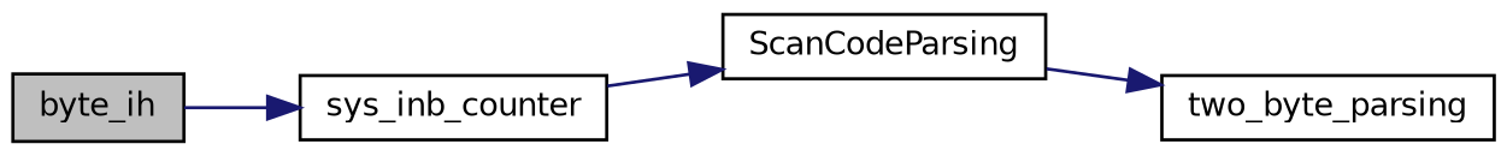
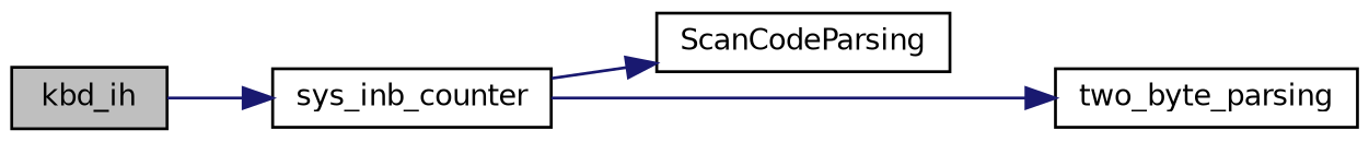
  digraph {
    fontname="DejaVu Sans"
    rankdir=LR
    node [color=black fillcolor=white fontname="DejaVu Sans" fontsize=10 shape=record style=filled]
    edge [color=midnightblue fontname="DejaVu Sans" fontsize=10 labelfontname=Helvetica labelfontsize=10 style=solid]
-   n1 [fillcolor=grey75 fontcolor=black height=0.2 label=byte_ih width=0.4]
+   n1 [fillcolor=grey75 fontcolor=black height=0.2 label=kbd_ih width=0.4]
    n2 [height=0.2 label=sys_inb_counter width=0.4]
    n3 [height=0.2 label=ScanCodeParsing width=0.4]
    n4 [height=0.2 label=two_byte_parsing width=0.4]
    n1 -> n2
    n2 -> n3
-   n3 -> n4
+   n2 -> n4
  }
